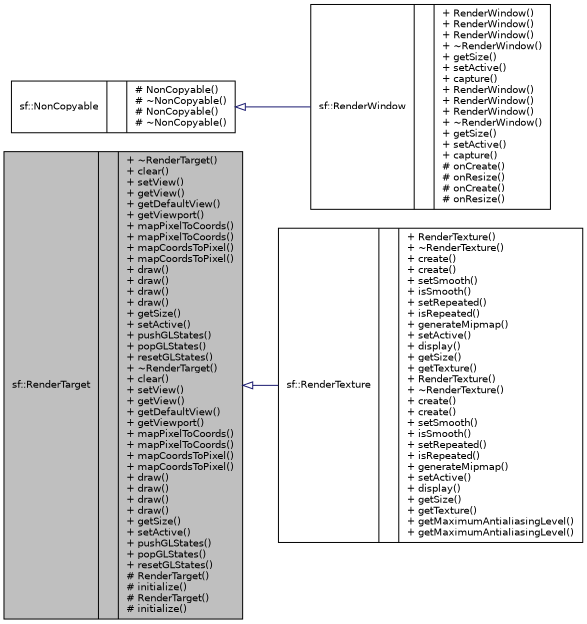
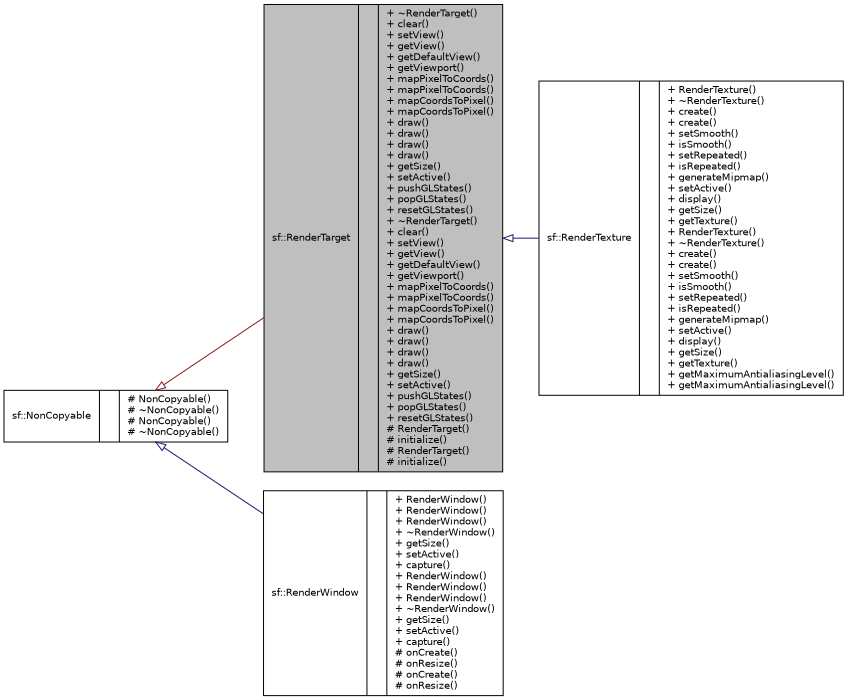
  digraph {
    rankdir=LR
    node [color=black fillcolor=white fontname=Helvetica fontsize=10 shape=record style=filled]
    edge [arrowtail=onormal color=midnightblue dir=back fontname=Helvetica fontsize=10 labelfontname=Helvetica labelfontsize=10 style=solid]
    n1 [fillcolor=grey75 fontcolor=black height=0.2 label="{sf::RenderTarget\n||+ ~RenderTarget()\l+ clear()\l+ setView()\l+ getView()\l+ getDefaultView()\l+ getViewport()\l+ mapPixelToCoords()\l+ mapPixelToCoords()\l+ mapCoordsToPixel()\l+ mapCoordsToPixel()\l+ draw()\l+ draw()\l+ draw()\l+ draw()\l+ getSize()\l+ setActive()\l+ pushGLStates()\l+ popGLStates()\l+ resetGLStates()\l+ ~RenderTarget()\l+ clear()\l+ setView()\l+ getView()\l+ getDefaultView()\l+ getViewport()\l+ mapPixelToCoords()\l+ mapPixelToCoords()\l+ mapCoordsToPixel()\l+ mapCoordsToPixel()\l+ draw()\l+ draw()\l+ draw()\l+ draw()\l+ getSize()\l+ setActive()\l+ pushGLStates()\l+ popGLStates()\l+ resetGLStates()\l# RenderTarget()\l# initialize()\l# RenderTarget()\l# initialize()\l}" width=0.4]
    n2 [height=0.2 label="{sf::RenderTexture\n||+ RenderTexture()\l+ ~RenderTexture()\l+ create()\l+ create()\l+ setSmooth()\l+ isSmooth()\l+ setRepeated()\l+ isRepeated()\l+ generateMipmap()\l+ setActive()\l+ display()\l+ getSize()\l+ getTexture()\l+ RenderTexture()\l+ ~RenderTexture()\l+ create()\l+ create()\l+ setSmooth()\l+ isSmooth()\l+ setRepeated()\l+ isRepeated()\l+ generateMipmap()\l+ setActive()\l+ display()\l+ getSize()\l+ getTexture()\l+ getMaximumAntialiasingLevel()\l+ getMaximumAntialiasingLevel()\l}" width=0.4]
    n3 [height=0.2 label="{sf::RenderWindow\n||+ RenderWindow()\l+ RenderWindow()\l+ RenderWindow()\l+ ~RenderWindow()\l+ getSize()\l+ setActive()\l+ capture()\l+ RenderWindow()\l+ RenderWindow()\l+ RenderWindow()\l+ ~RenderWindow()\l+ getSize()\l+ setActive()\l+ capture()\l# onCreate()\l# onResize()\l# onCreate()\l# onResize()\l}" width=0.4]
    n4 [height=0.2 label="{sf::NonCopyable\n||# NonCopyable()\l# ~NonCopyable()\l# NonCopyable()\l# ~NonCopyable()\l}" width=0.4]
    n1 -> n2
+   n4 -> n1 [color=firebrick4]
    n4 -> n3
  }
